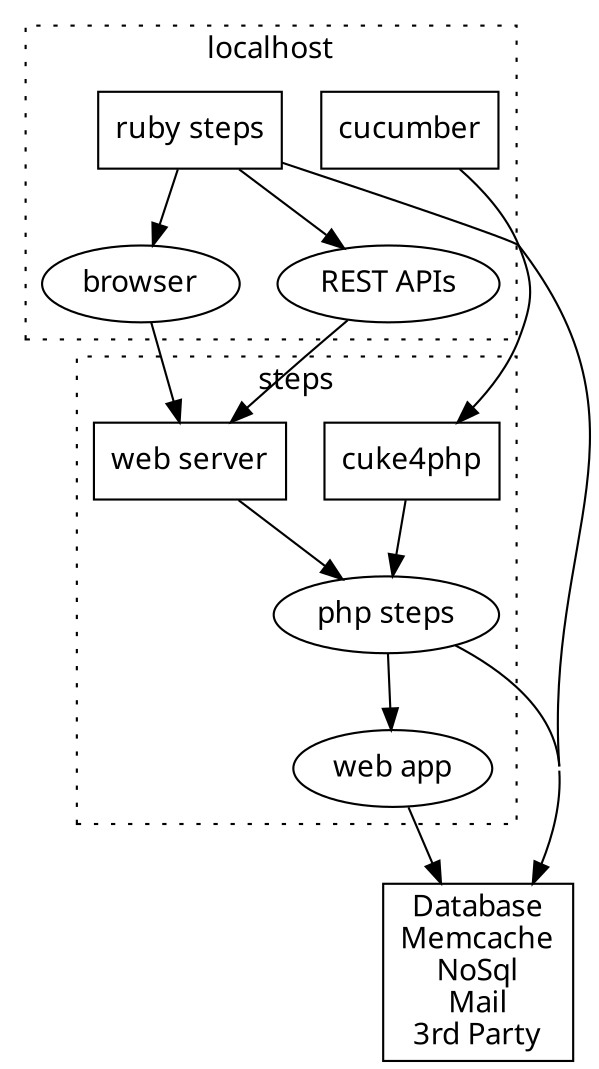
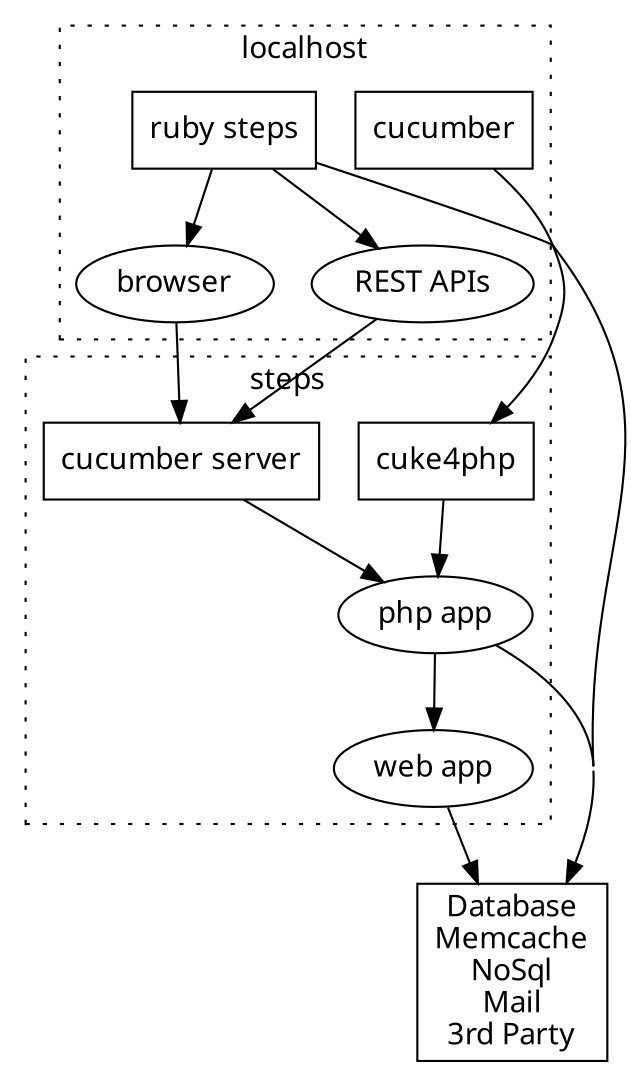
  digraph {
    concentrate=true
    fontname="Noto Sans"
    node [fontname="Noto Sans" shape=box]
    edge [fontname="Noto Sans"]
    cucumber
    "ruby steps"
    browser [shape=""]
    "REST APIs" [shape=""]
    cuke4php
-   "web server"
-   "php steps" [shape=""]
+   "web server" [label="cucumber server"]
+   "php steps" [label="php app" shape=""]
    "web app" [shape=""]
    n9 [label="Database\nMemcache\nNoSql\nMail\n3rd Party"]
    subgraph cluster_1 {
      label=localhost
      style=dotted
      cucumber
      "ruby steps"
      browser
      "REST APIs"
    }
    subgraph cluster_2 {
      label=steps
      style=dotted
      "php steps"
      "web app"
      subgraph sub_3 {
        label=remote
        rank=same
        style=dotted
        cuke4php
        "web server"
      }
    }
    cucumber -> cuke4php
    "ruby steps" -> browser
    "ruby steps" -> "REST APIs"
    "ruby steps" -> n9
    browser -> "web server"
    "REST APIs" -> "web server"
    cuke4php -> "php steps"
    "web server" -> "php steps"
    "php steps" -> "web app"
    "php steps" -> n9
    "web app" -> n9
  }
